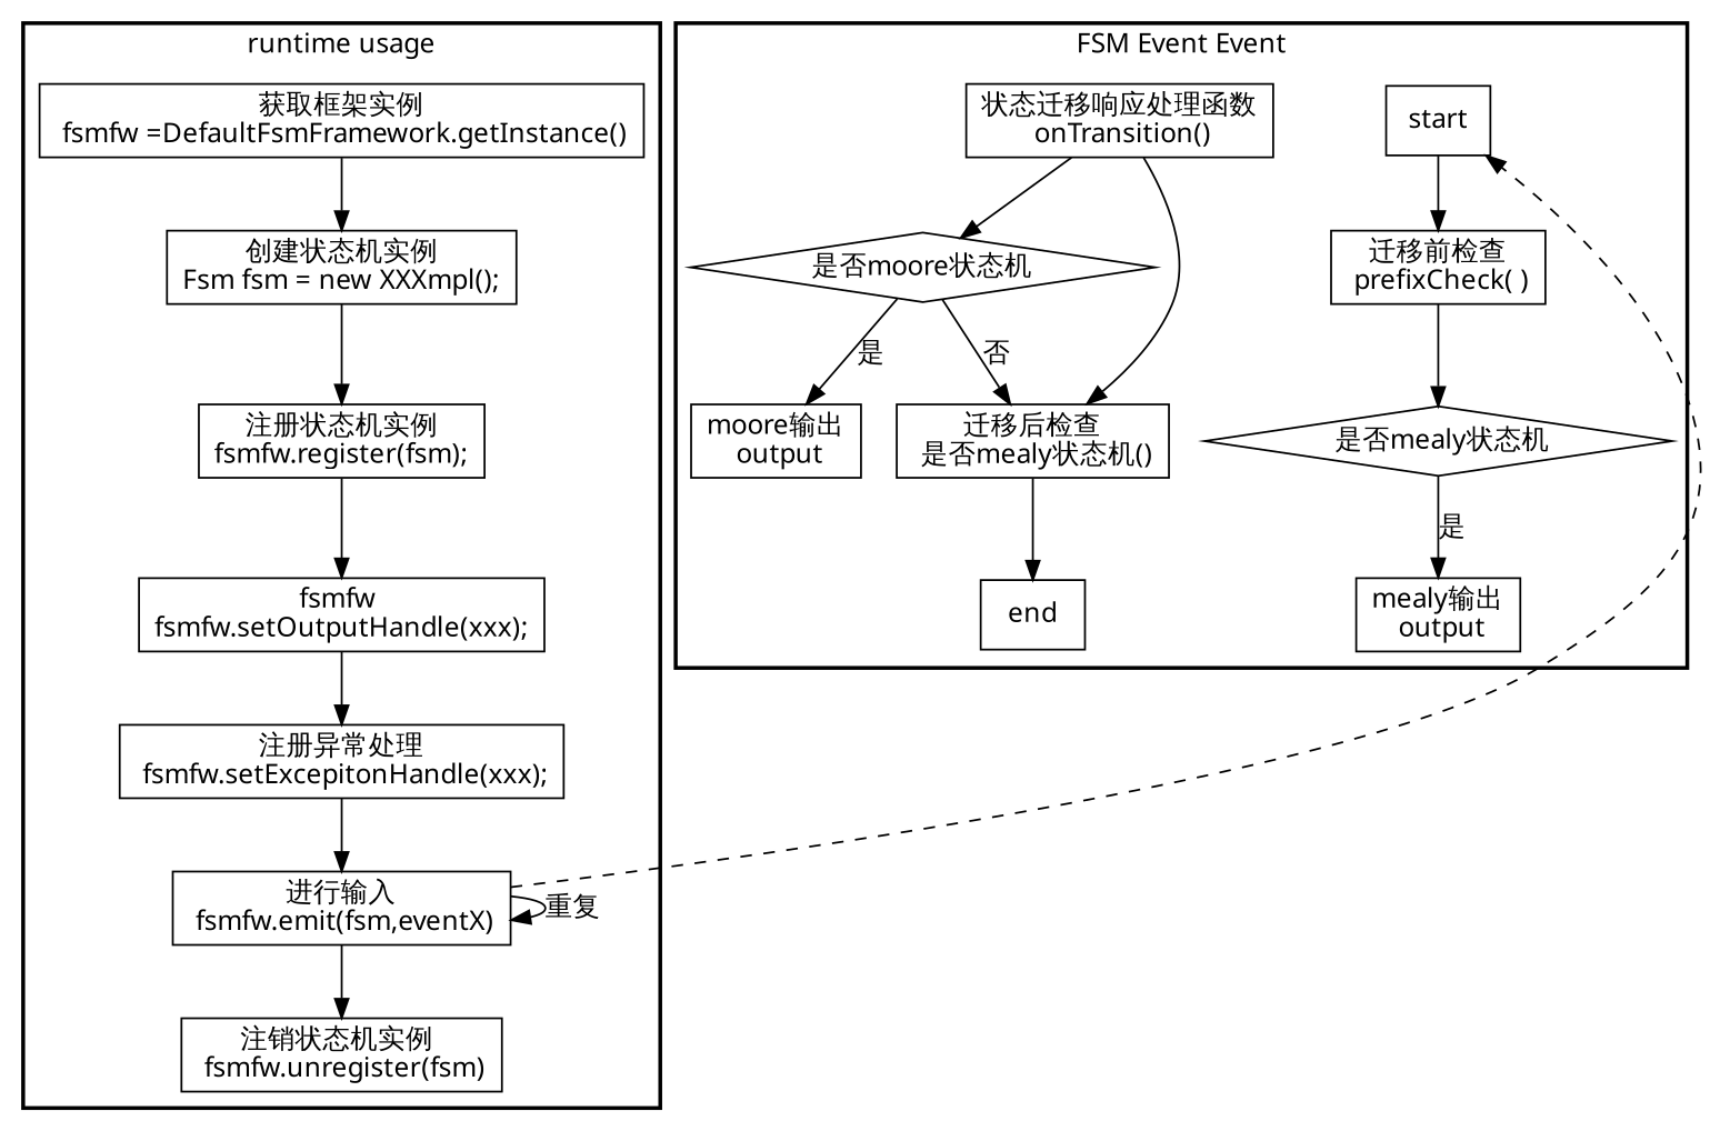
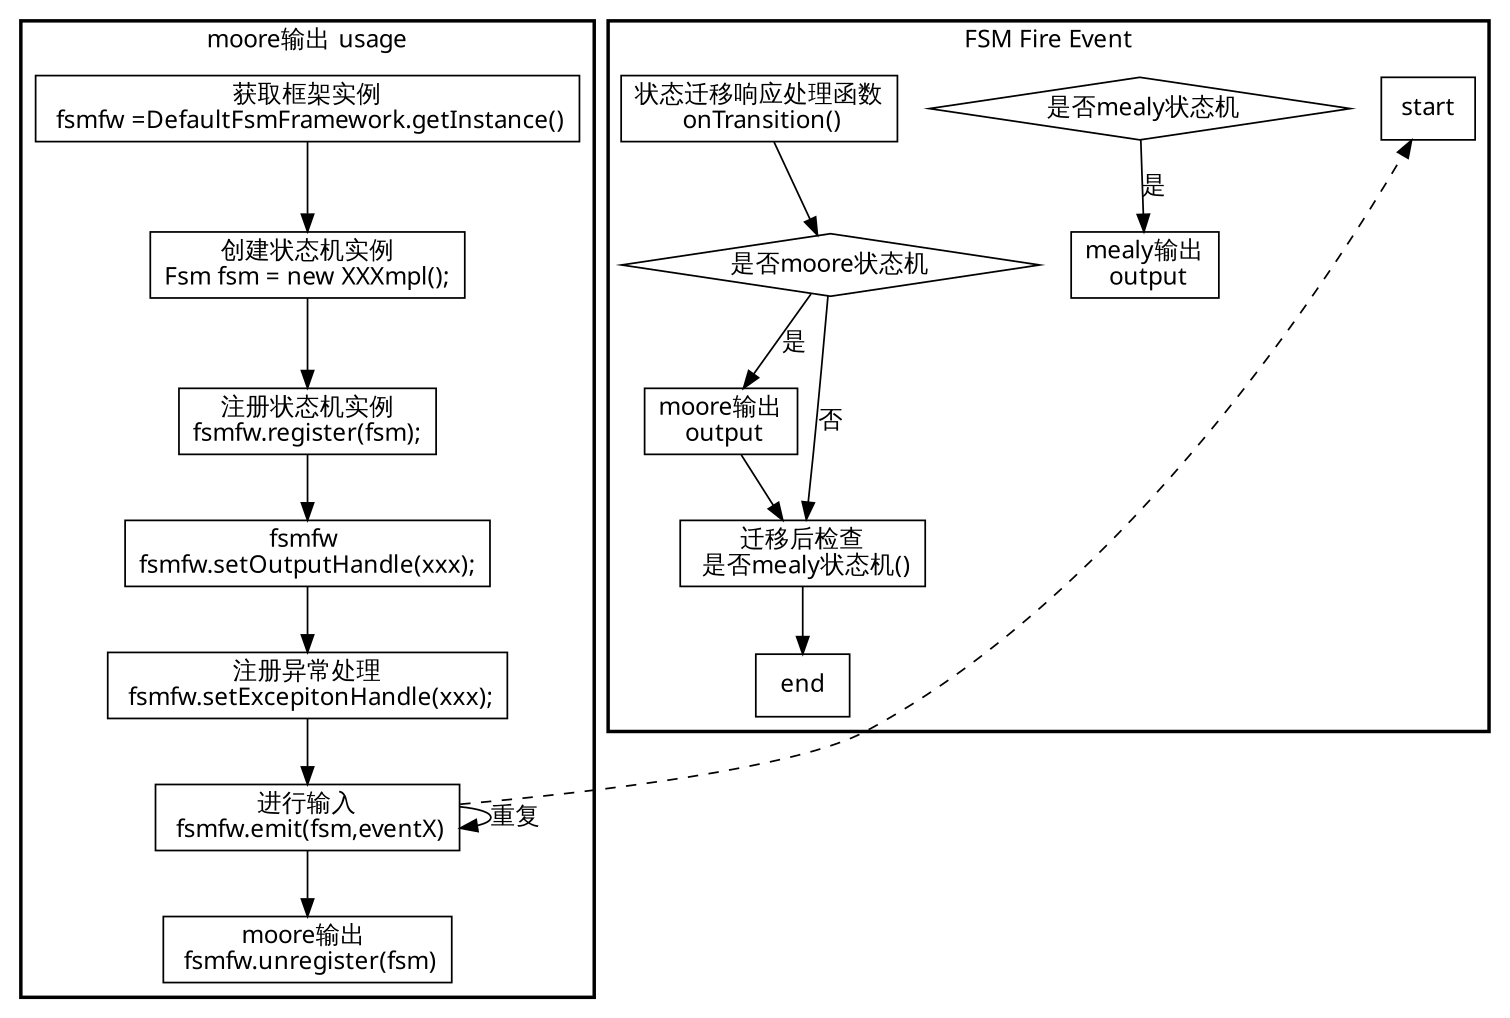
  digraph {
    compound=true
    fontname=FangSong
    rankdir=TB
    node [fontname=FangSong shape=record]
    edge [fontname=FangSong]
    n1 [label=" 获取框架实例 \n fsmfw =DefaultFsmFramework.getInstance()"]
    n2 [label=" 创建状态机实例 \nFsm fsm = new XXXmpl();"]
    n3 [label=" 注册状态机实例 \nfsmfw.register(fsm);"]
    n4 [label=" fsmfw \nfsmfw.setOutputHandle(xxx);"]
    n5 [label=" 注册异常处理\n fsmfw.setExcepitonHandle(xxx);"]
    n6 [label="进行输入\n fsmfw.emit(fsm,eventX)"]
-   n7 [label="注销状态机实例 \n fsmfw.unregister(fsm)"]
-   n8 [label=" 迁移前检查\n prefixCheck( )"]
+   n7 [label="moore输出 \n fsmfw.unregister(fsm)"]
    start
    n10 [label=" 是否mealy状态机" shape=diamond]
    n11 [label=" mealy输出\n output"]
    n12 [label=" 状态迁移响应处理函数\n onTransition()"]
    n13 [label="是否moore状态机" shape=diamond]
    n14 [label=" moore输出\n output"]
    n15 [label=" 迁移后检查\n 是否mealy状态机()"]
    end
    subgraph cluster_1 {
-     label="runtime usage"
+     label="moore输出 usage"
      style=bold
      n1
      n2
      n3
      n4
      n5
      n6
      n7
    }
    subgraph cluster_2 {
-     label="FSM Event Event"
+     label="FSM Fire Event"
      style=bold
-     n8
      start
      n10
      n11
      n12
      n13
      n14
      n15
      end
    }
    n1 -> n2
    n2 -> n3
    n3 -> n4
    n4 -> n5
    n5 -> n6
    n6 -> n6 [label="重复"]
    n6 -> n7
    n6 -> start [constraint=false style=dashed]
-   n8 -> n10
-   start -> n8
    n10 -> n11 [label="是"]
    n12 -> n13
    n13 -> n14 [label="是"]
    n13 -> n15 [label="否"]
-   n12 -> n15
+   n14 -> n15
    n15 -> end
  }
